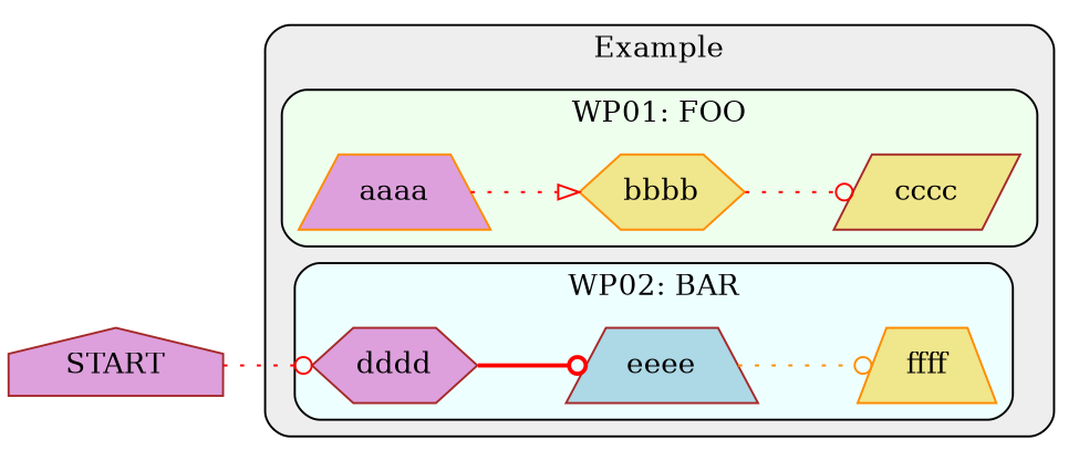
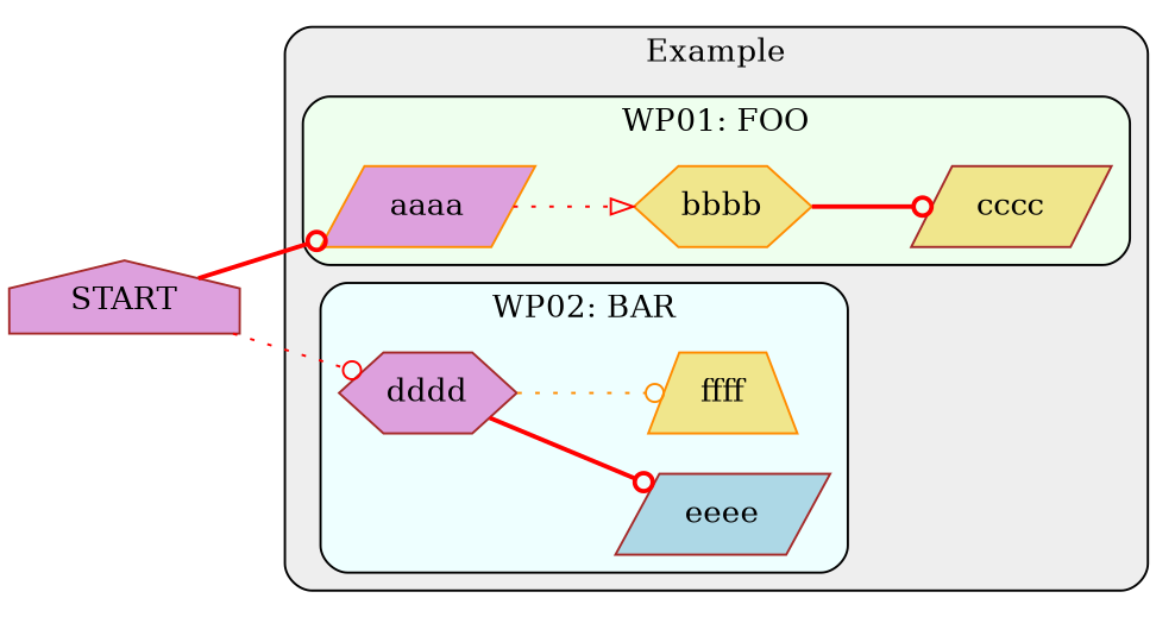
  digraph {
    rankdir=LR
    node [color=brown fillcolor=plum shape=parallelogram style=filled]
    edge [arrowhead=odot color=red style=dotted]
-   aaaa [color=darkorange shape=trapezium]
+   aaaa [color=darkorange]
    bbbb [color=darkorange fillcolor=khaki shape=hexagon]
    cccc [fillcolor=khaki]
    dddd [shape=hexagon]
-   eeee [fillcolor=lightblue shape=trapezium]
+   eeee [fillcolor=lightblue]
    ffff [color=darkorange fillcolor=khaki shape=trapezium]
    START [shape=house]
    subgraph cluster_1 {
      fillcolor="#eeeeee"
      label=Example
      style="rounded,filled"
      subgraph cluster_2 {
        fillcolor="#eeffee"
        label="WP01: FOO"
        style="rounded,filled"
        aaaa
        bbbb
        cccc
      }
      subgraph cluster_3 {
        fillcolor="#eeffff"
        label="WP02: BAR"
        style="rounded,filled"
        dddd
        eeee
        ffff
      }
    }
    aaaa -> bbbb [arrowhead=onormal]
-   bbbb -> cccc
+   bbbb -> cccc [style=bold]
    dddd -> eeee [style=bold]
-   eeee -> ffff [color=darkorange]
+   dddd -> ffff [color=darkorange]
+   START -> aaaa [style=bold]
    START -> dddd
  }
